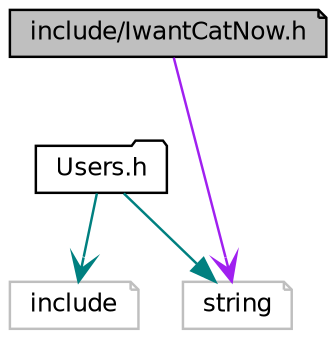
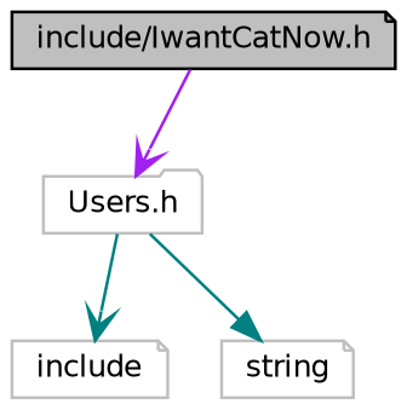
  digraph {
    node [color=black fillcolor=white fontname=Helvetica fontsize=10 shape=note style=filled]
    edge [arrowhead=vee color=teal fontname=Helvetica fontsize=10 labelfontname=Helvetica labelfontsize=10 style=solid]
    n1 [fillcolor=grey75 fontcolor=black height=0.2 label="include/IwantCatNow.h" width=0.4]
-   n2 [height=0.2 label="Users.h" shape=folder width=0.4]
+   n2 [color=grey75 height=0.2 label="Users.h" shape=folder width=0.4]
    n3 [color=grey75 height=0.2 label=include width=0.4]
    n4 [color=grey75 height=0.2 label=string width=0.4]
-   n1 -> n4 [color=purple]
+   n1 -> n2 [color=purple]
    n2 -> n3
    n2 -> n4 [arrowhead=normal]
  }
